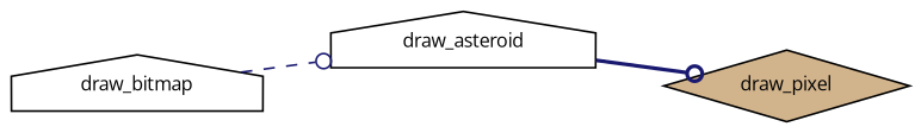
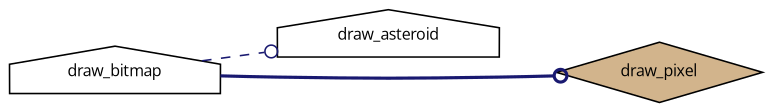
  digraph {
    fontname="Open Sans"
    rankdir=LR
    node [color=black fillcolor=white fontname="Open Sans" fontsize=10 shape=house style=filled]
    edge [arrowhead=odot color=midnightblue fontname="Open Sans" fontsize=10 labelfontname=Helvetica labelfontsize=10]
    n1 [fontcolor=black height=0.2 label=draw_asteroid width=0.4]
    n2 [height=0.2 label=draw_bitmap width=0.4]
    n3 [fillcolor=tan height=0.2 label=draw_pixel shape=diamond width=0.4]
    n2 -> n1 [style=dashed]
-   n1 -> n3 [style=bold]
+   n2 -> n3 [style=bold]
  }
